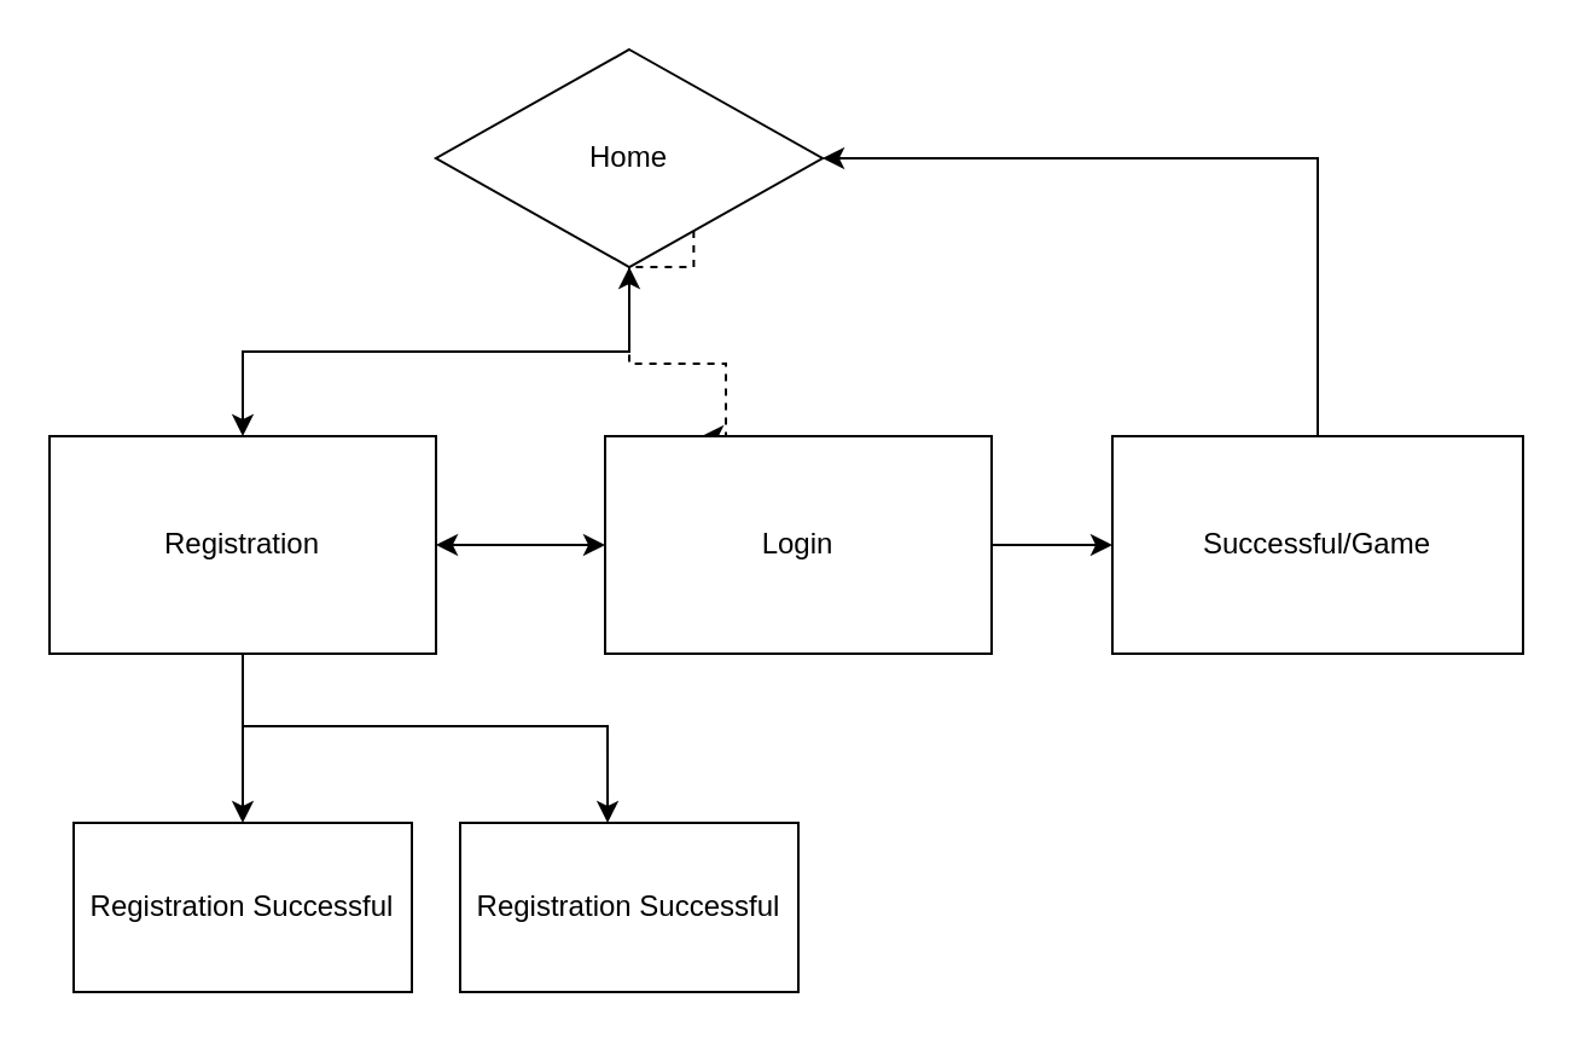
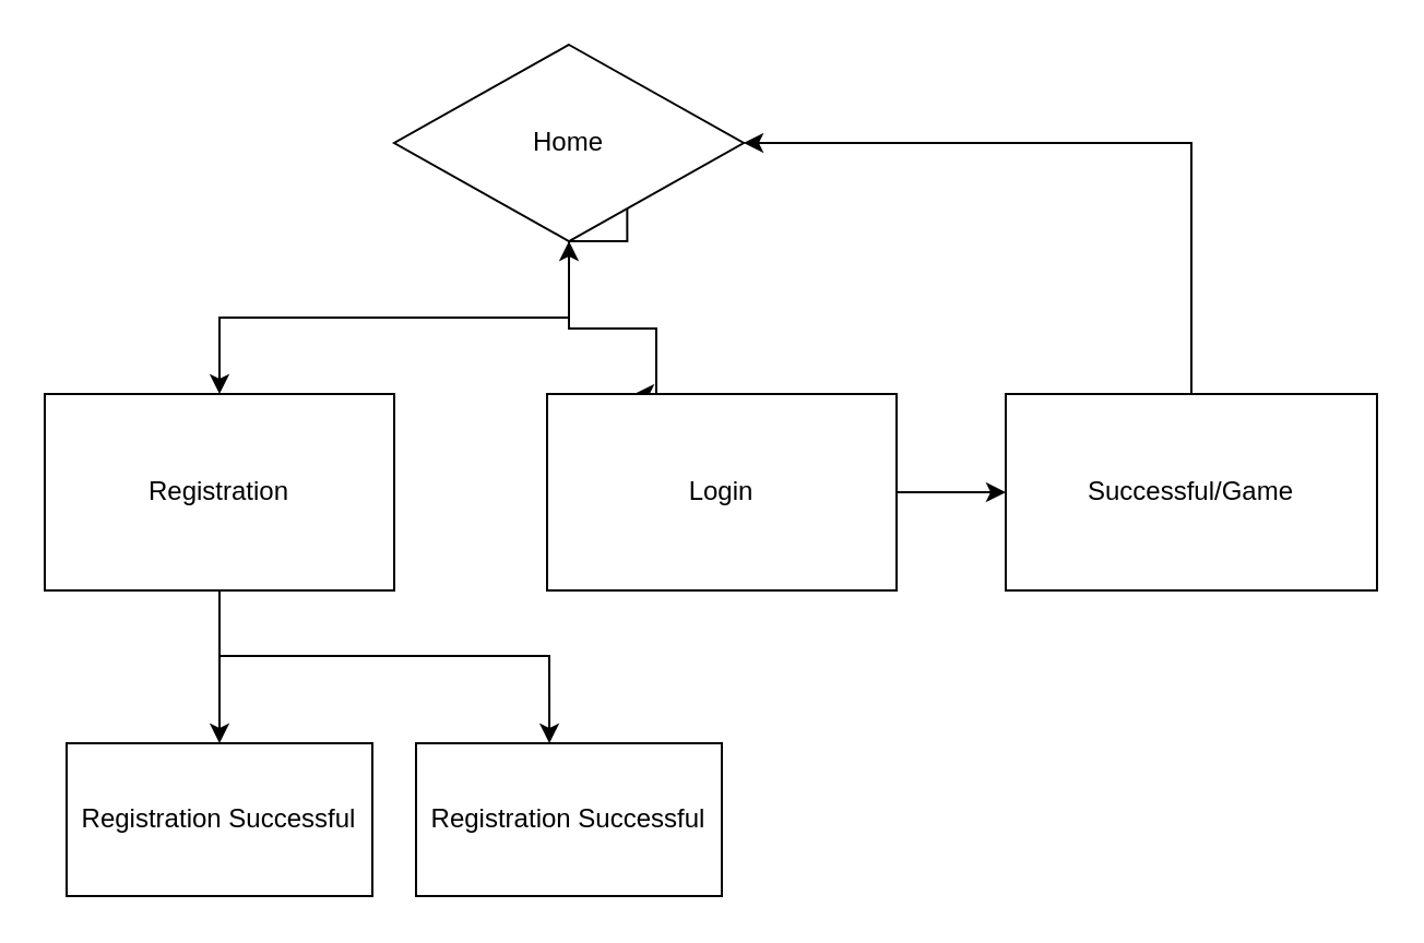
  <mxCell id="0" />
  <mxCell id="1" parent="0" />
- <mxCell id="2" style="edgeStyle=orthogonalEdgeStyle;rounded=0;orthogonalLoop=1;jettySize=auto;html=1;exitX=0.75;exitY=1;exitDx=0;exitDy=0;entryX=0.25;entryY=0;entryDx=0;entryDy=0;dashed=1;" parent="1" source="3" target="6" edge="1"><mxGeometry relative="1" as="geometry"><Array as="points"><mxPoint x="260" y="110" /><mxPoint x="260" y="150" /><mxPoint x="300" y="150" /></Array></mxGeometry></mxCell>
+ <mxCell id="2" style="edgeStyle=orthogonalEdgeStyle;rounded=0;orthogonalLoop=1;jettySize=auto;html=1;exitX=0.75;exitY=1;exitDx=0;exitDy=0;entryX=0.25;entryY=0;entryDx=0;entryDy=0;" parent="1" source="3" target="6" edge="1"><mxGeometry relative="1" as="geometry"><Array as="points"><mxPoint x="260" y="110" /><mxPoint x="260" y="150" /><mxPoint x="300" y="150" /></Array></mxGeometry></mxCell>
  <mxCell id="3" value="Home" style="rhombus;whiteSpace=wrap;html=1;" parent="1" vertex="1"><mxGeometry x="180" y="20" width="160" height="90" as="geometry" /></mxCell>
- <mxCell id="4" value="" style="edgeStyle=orthogonalEdgeStyle;rounded=0;orthogonalLoop=1;jettySize=auto;html=1;startArrow=classic;startFill=1;" parent="1" source="6" target="9" edge="1"><mxGeometry relative="1" as="geometry" /></mxCell>
  <mxCell id="5" style="edgeStyle=orthogonalEdgeStyle;rounded=0;orthogonalLoop=1;jettySize=auto;html=1;exitX=1;exitY=0.5;exitDx=0;exitDy=0;" parent="1" source="6" edge="1"><mxGeometry relative="1" as="geometry"><mxPoint x="460" y="225" as="targetPoint" /></mxGeometry></mxCell>
  <mxCell id="6" value="Login" style="rounded=0;whiteSpace=wrap;html=1;" parent="1" vertex="1"><mxGeometry x="250" y="180" width="160" height="90" as="geometry" /></mxCell>
  <mxCell id="7" style="edgeStyle=orthogonalEdgeStyle;rounded=0;orthogonalLoop=1;jettySize=auto;html=1;entryX=0.5;entryY=1;entryDx=0;entryDy=0;startArrow=classic;startFill=1;" parent="1" source="9" target="3" edge="1"><mxGeometry relative="1" as="geometry" /></mxCell>
  <mxCell id="8" style="edgeStyle=orthogonalEdgeStyle;rounded=0;orthogonalLoop=1;jettySize=auto;html=1;" parent="1" source="9" target="12" edge="1"><mxGeometry relative="1" as="geometry" /></mxCell>
  <mxCell id="9" value="Registration" style="rounded=0;whiteSpace=wrap;html=1;" parent="1" vertex="1"><mxGeometry x="20" y="180" width="160" height="90" as="geometry" /></mxCell>
  <mxCell id="10" style="edgeStyle=orthogonalEdgeStyle;rounded=0;orthogonalLoop=1;jettySize=auto;html=1;exitX=0.5;exitY=0;exitDx=0;exitDy=0;entryX=1;entryY=0.5;entryDx=0;entryDy=0;" parent="1" source="11" target="3" edge="1"><mxGeometry relative="1" as="geometry" /></mxCell>
  <mxCell id="11" value="Successful/Game" style="rounded=0;whiteSpace=wrap;html=1;" parent="1" vertex="1"><mxGeometry x="460" y="180" width="170" height="90" as="geometry" /></mxCell>
  <mxCell id="12" value="Registration Successful" style="rounded=0;whiteSpace=wrap;html=1;" parent="1" vertex="1"><mxGeometry x="30" y="340" width="140" height="70" as="geometry" /></mxCell>
  <mxCell id="13" value="Registration Successful" style="rounded=0;whiteSpace=wrap;html=1;" parent="1" vertex="1"><mxGeometry x="190" y="340" width="140" height="70" as="geometry" /></mxCell>
  <mxCell id="14" style="edgeStyle=orthogonalEdgeStyle;rounded=0;orthogonalLoop=1;jettySize=auto;html=1;entryX=0.436;entryY=0;entryDx=0;entryDy=0;entryPerimeter=0;" parent="1" source="9" target="13" edge="1"><mxGeometry relative="1" as="geometry"><Array as="points"><mxPoint x="100" y="300" /><mxPoint x="251" y="300" /></Array></mxGeometry></mxCell>
